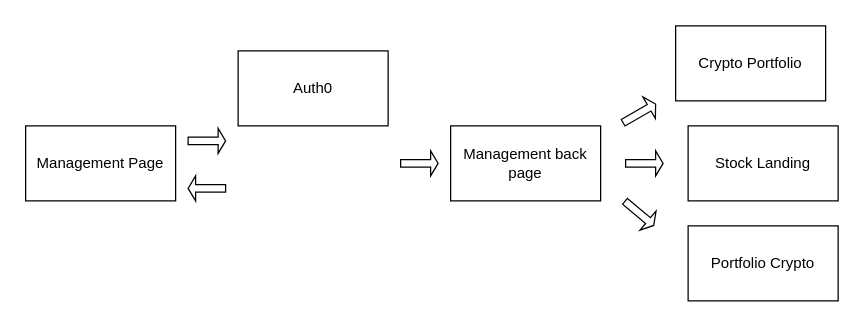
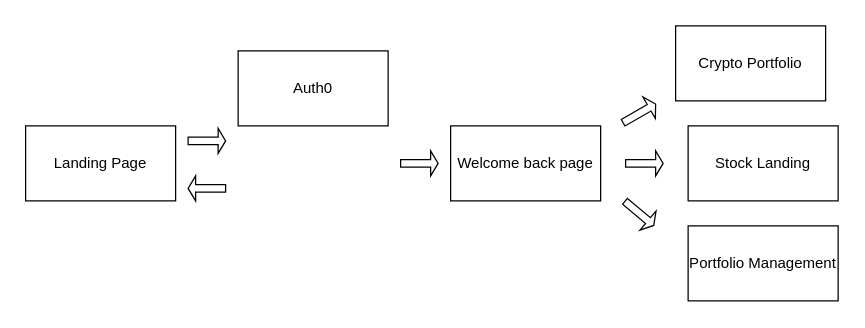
  <mxCell id="0" />
  <mxCell id="1" parent="0" />
- <mxCell id="2" value="Management Page" style="rounded=0;whiteSpace=wrap;html=1;" parent="1" vertex="1"><mxGeometry x="20" y="100" width="120" height="60" as="geometry" /></mxCell>
+ <mxCell id="2" value="Landing Page" style="rounded=0;whiteSpace=wrap;html=1;" parent="1" vertex="1"><mxGeometry x="20" y="100" width="120" height="60" as="geometry" /></mxCell>
  <mxCell id="3" value="" style="shape=singleArrow;whiteSpace=wrap;html=1;" parent="1" vertex="1"><mxGeometry x="150" y="102" width="30" height="20" as="geometry" /></mxCell>
  <mxCell id="4" value="Auth0" style="rounded=0;whiteSpace=wrap;html=1;" parent="1" vertex="1"><mxGeometry x="190" y="40" width="120" height="60" as="geometry" /></mxCell>
  <mxCell id="5" value="" style="shape=singleArrow;whiteSpace=wrap;html=1;" parent="1" vertex="1"><mxGeometry x="320" y="120" width="30" height="20" as="geometry" /></mxCell>
  <mxCell id="6" value="" style="shape=singleArrow;whiteSpace=wrap;html=1;rotation=-180;" parent="1" vertex="1"><mxGeometry x="150" y="140" width="30" height="20" as="geometry" /></mxCell>
- <mxCell id="7" value="Management back page" style="rounded=0;whiteSpace=wrap;html=1;" parent="1" vertex="1"><mxGeometry x="360" y="100" width="120" height="60" as="geometry" /></mxCell>
+ <mxCell id="7" value="Welcome back page" style="rounded=0;whiteSpace=wrap;html=1;" parent="1" vertex="1"><mxGeometry x="360" y="100" width="120" height="60" as="geometry" /></mxCell>
  <mxCell id="8" value="Crypto Portfolio" style="rounded=0;whiteSpace=wrap;html=1;" parent="1" vertex="1"><mxGeometry x="540" y="20" width="120" height="60" as="geometry" /></mxCell>
  <mxCell id="9" value="" style="shape=singleArrow;whiteSpace=wrap;html=1;rotation=-30;" parent="1" vertex="1"><mxGeometry x="496" y="80" width="30" height="20" as="geometry" /></mxCell>
  <mxCell id="10" value="" style="shape=singleArrow;whiteSpace=wrap;html=1;" parent="1" vertex="1"><mxGeometry x="500" y="120" width="30" height="20" as="geometry" /></mxCell>
  <mxCell id="11" value="" style="shape=singleArrow;whiteSpace=wrap;html=1;rotation=40;" parent="1" vertex="1"><mxGeometry x="496" y="160" width="30" height="20" as="geometry" /></mxCell>
  <mxCell id="12" value="Stock Landing" style="rounded=0;whiteSpace=wrap;html=1;" parent="1" vertex="1"><mxGeometry x="550" y="100" width="120" height="60" as="geometry" /></mxCell>
- <mxCell id="13" value="Portfolio Crypto" style="rounded=0;whiteSpace=wrap;html=1;" parent="1" vertex="1"><mxGeometry x="550" y="180" width="120" height="60" as="geometry" /></mxCell>
+ <mxCell id="13" value="Portfolio Management" style="rounded=0;whiteSpace=wrap;html=1;" parent="1" vertex="1"><mxGeometry x="550" y="180" width="120" height="60" as="geometry" /></mxCell>
